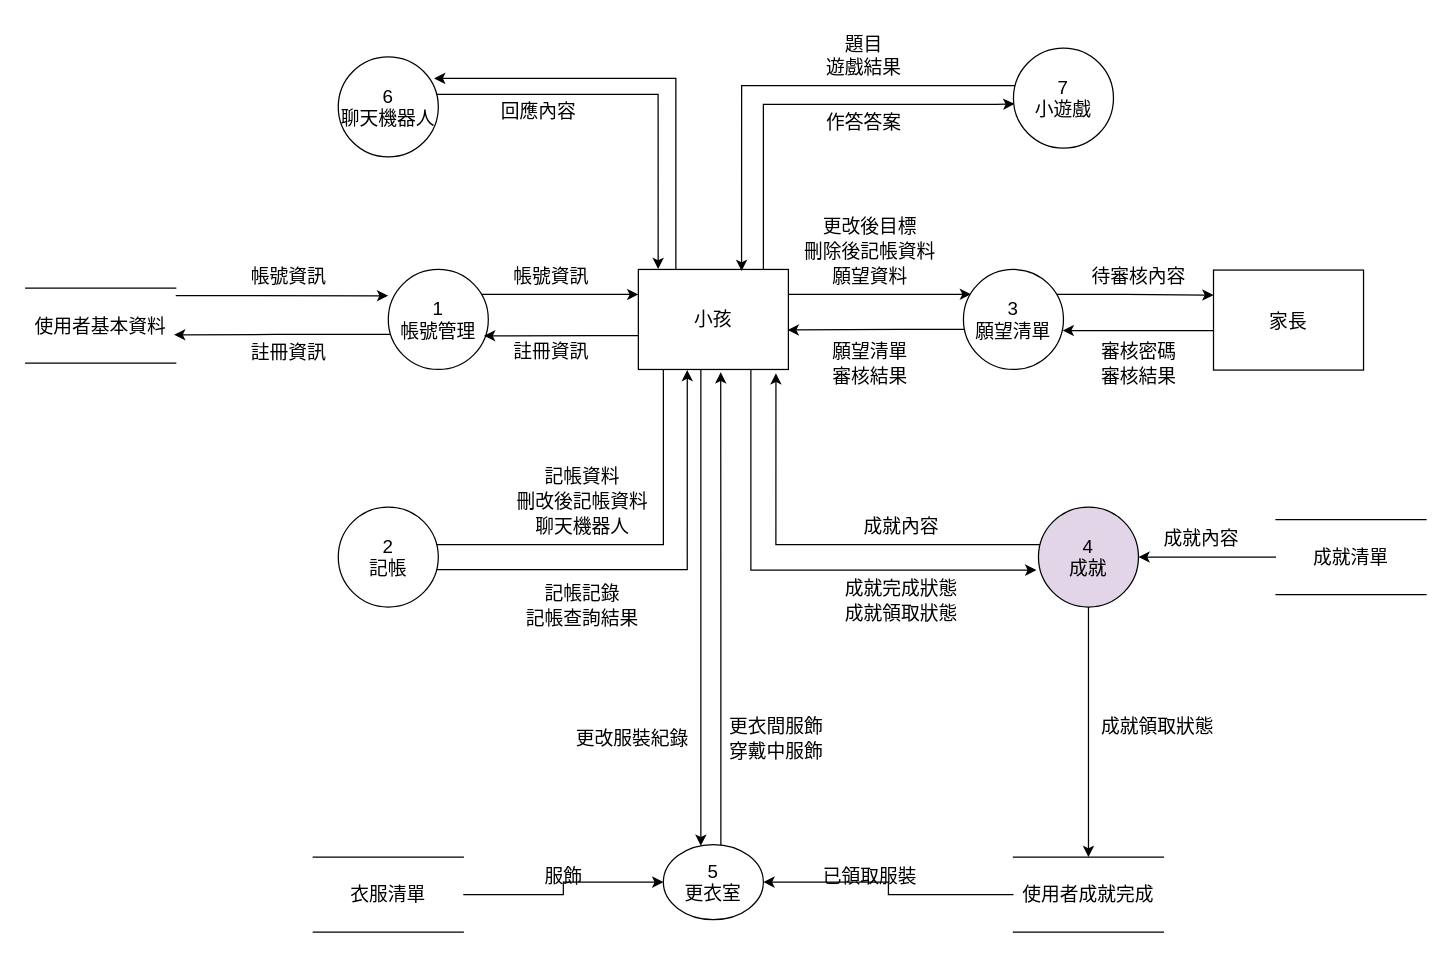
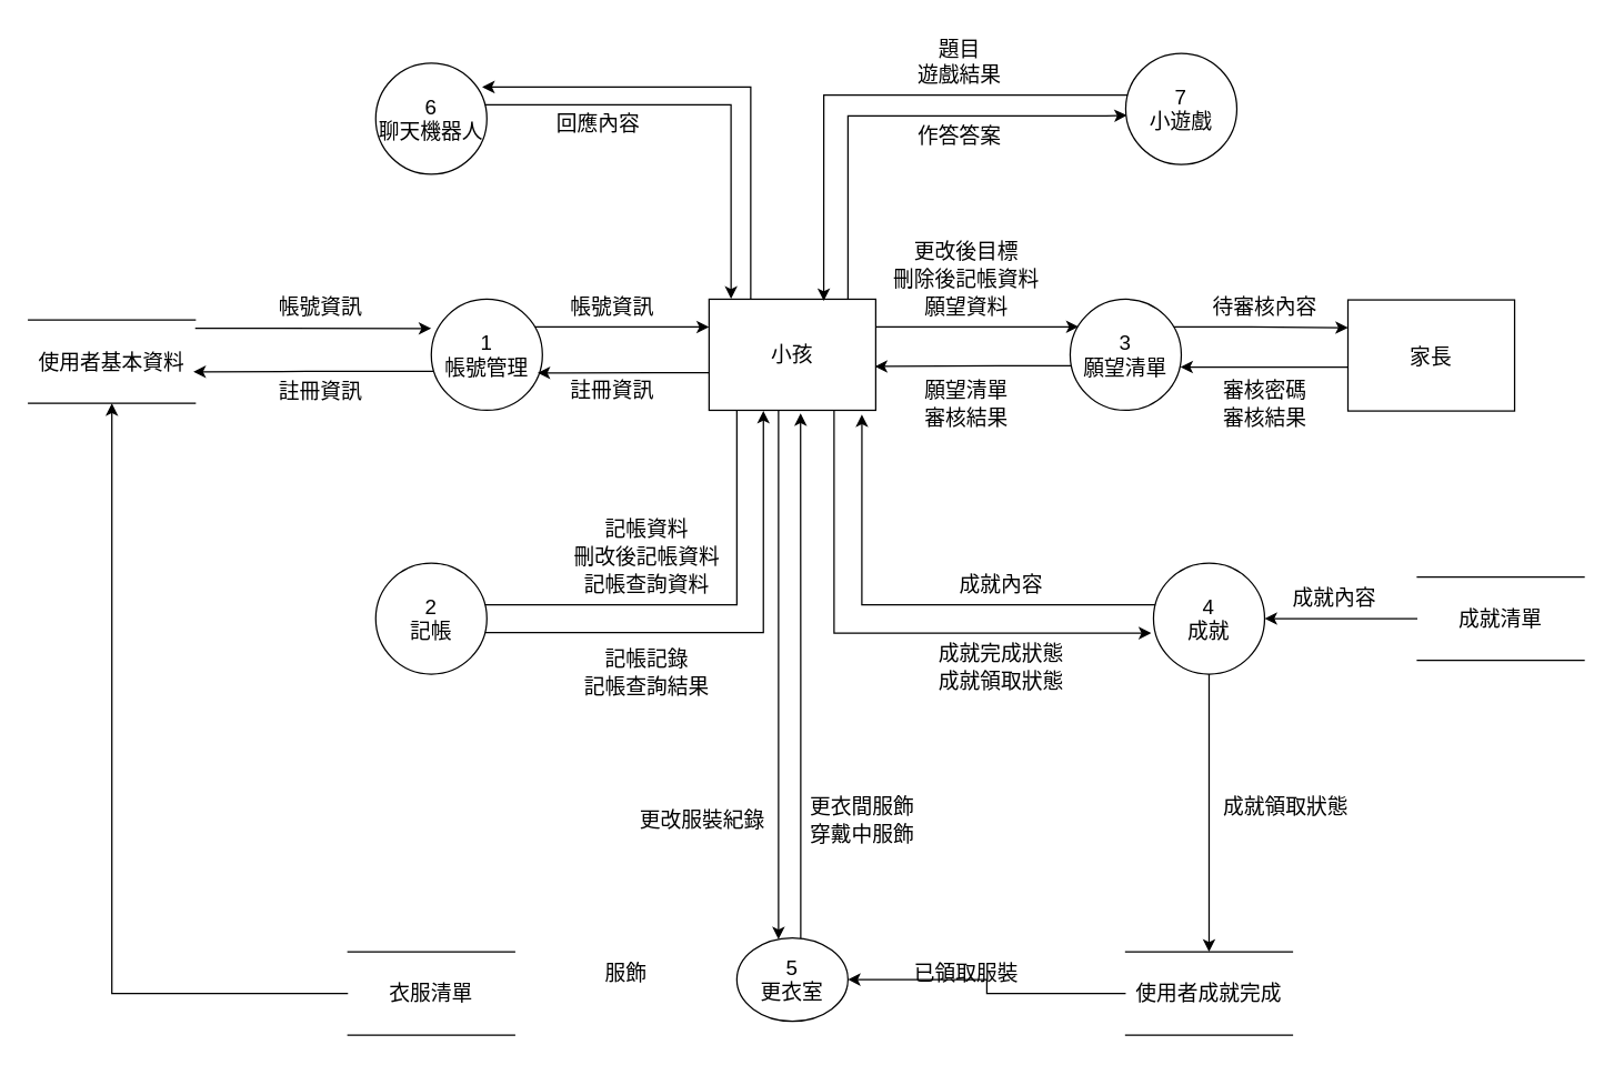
  <mxCell id="0" />
  <mxCell id="1" parent="0" />
  <mxCell id="2" style="edgeStyle=orthogonalEdgeStyle;rounded=0;orthogonalLoop=1;jettySize=auto;html=1;entryX=0;entryY=0.25;entryDx=0;entryDy=0;" edge="1" parent="1" source="4" target="12"><mxGeometry relative="1" as="geometry"><Array as="points"><mxPoint x="430" y="235" /><mxPoint x="430" y="235" /></Array></mxGeometry></mxCell>
  <mxCell id="3" style="edgeStyle=orthogonalEdgeStyle;rounded=0;orthogonalLoop=1;jettySize=auto;html=1;entryX=0.989;entryY=0.622;entryDx=0;entryDy=0;entryPerimeter=0;" edge="1" parent="1" source="4" target="55"><mxGeometry relative="1" as="geometry"><mxPoint x="160" y="260" as="targetPoint" /><Array as="points"><mxPoint x="220" y="267" /><mxPoint x="220" y="267" /></Array></mxGeometry></mxCell>
  <mxCell id="4" value="&lt;font style=&quot;font-size: 15px;&quot;&gt;1&lt;br&gt;帳號管理&lt;/font&gt;" style="ellipse;whiteSpace=wrap;html=1;aspect=fixed;" vertex="1" parent="1"><mxGeometry x="310" y="215" width="80" height="80" as="geometry" /></mxCell>
  <mxCell id="5" style="edgeStyle=orthogonalEdgeStyle;rounded=0;orthogonalLoop=1;jettySize=auto;html=1;entryX=0.957;entryY=0.664;entryDx=0;entryDy=0;entryPerimeter=0;" edge="1" parent="1" source="12" target="4"><mxGeometry relative="1" as="geometry"><mxPoint x="410" y="255" as="targetPoint" /><Array as="points"><mxPoint x="470" y="268" /><mxPoint x="470" y="268" /></Array></mxGeometry></mxCell>
  <mxCell id="6" style="edgeStyle=orthogonalEdgeStyle;rounded=0;orthogonalLoop=1;jettySize=auto;html=1;entryX=0.272;entryY=0.069;entryDx=0;entryDy=0;entryPerimeter=0;" edge="1" parent="1" source="12" target="14"><mxGeometry relative="1" as="geometry"><Array as="points"><mxPoint x="530" y="435" /><mxPoint x="292" y="435" /></Array></mxGeometry></mxCell>
  <mxCell id="7" style="edgeStyle=orthogonalEdgeStyle;rounded=0;orthogonalLoop=1;jettySize=auto;html=1;entryX=0.076;entryY=0.248;entryDx=0;entryDy=0;entryPerimeter=0;" edge="1" parent="1" source="12" target="17"><mxGeometry relative="1" as="geometry"><mxPoint x="840" y="255" as="targetPoint" /><Array as="points"><mxPoint x="700" y="235" /><mxPoint x="700" y="235" /></Array></mxGeometry></mxCell>
  <mxCell id="8" style="edgeStyle=orthogonalEdgeStyle;rounded=0;orthogonalLoop=1;jettySize=auto;html=1;entryX=-0.021;entryY=0.631;entryDx=0;entryDy=0;entryPerimeter=0;" edge="1" parent="1" source="12" target="20"><mxGeometry relative="1" as="geometry"><mxPoint x="820" y="455" as="targetPoint" /><Array as="points"><mxPoint x="600" y="456" /></Array></mxGeometry></mxCell>
  <mxCell id="9" style="edgeStyle=orthogonalEdgeStyle;rounded=0;orthogonalLoop=1;jettySize=auto;html=1;" edge="1" parent="1" source="12" target="22"><mxGeometry relative="1" as="geometry"><Array as="points"><mxPoint x="560" y="435" /><mxPoint x="560" y="435" /></Array></mxGeometry></mxCell>
  <mxCell id="10" style="edgeStyle=orthogonalEdgeStyle;rounded=0;orthogonalLoop=1;jettySize=auto;html=1;entryX=0.958;entryY=0.215;entryDx=0;entryDy=0;entryPerimeter=0;" edge="1" parent="1" source="12" target="24"><mxGeometry relative="1" as="geometry"><mxPoint x="460" y="65" as="targetPoint" /><Array as="points"><mxPoint x="540" y="62" /></Array></mxGeometry></mxCell>
  <mxCell id="11" style="edgeStyle=orthogonalEdgeStyle;rounded=0;orthogonalLoop=1;jettySize=auto;html=1;entryX=0.01;entryY=0.557;entryDx=0;entryDy=0;entryPerimeter=0;" edge="1" parent="1" source="12" target="26"><mxGeometry relative="1" as="geometry"><mxPoint x="790" y="91" as="targetPoint" /><Array as="points"><mxPoint x="610" y="83" /><mxPoint x="796" y="83" /></Array></mxGeometry></mxCell>
  <mxCell id="12" value="&lt;font style=&quot;font-size: 15px;&quot;&gt;小孩&lt;/font&gt;" style="rounded=0;whiteSpace=wrap;html=1;" vertex="1" parent="1"><mxGeometry x="510" y="215" width="120" height="80" as="geometry" /></mxCell>
  <mxCell id="13" style="edgeStyle=orthogonalEdgeStyle;rounded=0;orthogonalLoop=1;jettySize=auto;html=1;entryX=0.326;entryY=1.006;entryDx=0;entryDy=0;entryPerimeter=0;" edge="1" parent="1" source="14" target="12"><mxGeometry relative="1" as="geometry"><mxPoint x="560" y="305" as="targetPoint" /><Array as="points"><mxPoint x="549" y="455" /></Array></mxGeometry></mxCell>
  <mxCell id="14" value="&lt;font style=&quot;font-size: 15px;&quot;&gt;2&lt;br&gt;記帳&lt;/font&gt;" style="ellipse;whiteSpace=wrap;html=1;aspect=fixed;" vertex="1" parent="1"><mxGeometry x="270" y="405" width="80" height="80" as="geometry" /></mxCell>
  <mxCell id="15" style="edgeStyle=orthogonalEdgeStyle;rounded=0;orthogonalLoop=1;jettySize=auto;html=1;entryX=0.995;entryY=0.605;entryDx=0;entryDy=0;entryPerimeter=0;" edge="1" parent="1" source="17" target="12"><mxGeometry relative="1" as="geometry"><Array as="points"><mxPoint x="720" y="263" /><mxPoint x="720" y="263" /></Array></mxGeometry></mxCell>
  <mxCell id="16" style="edgeStyle=orthogonalEdgeStyle;rounded=0;orthogonalLoop=1;jettySize=auto;html=1;entryX=0;entryY=0.25;entryDx=0;entryDy=0;" edge="1" parent="1" source="17" target="35"><mxGeometry relative="1" as="geometry"><Array as="points"><mxPoint x="900" y="235" /><mxPoint x="900" y="235" /></Array></mxGeometry></mxCell>
  <mxCell id="17" value="&lt;font style=&quot;font-size: 15px;&quot;&gt;3&lt;br&gt;願望清單&lt;/font&gt;" style="ellipse;whiteSpace=wrap;html=1;aspect=fixed;" vertex="1" parent="1"><mxGeometry x="770" y="215" width="80" height="80" as="geometry" /></mxCell>
  <mxCell id="18" style="edgeStyle=orthogonalEdgeStyle;rounded=0;orthogonalLoop=1;jettySize=auto;html=1;entryX=0.917;entryY=1.038;entryDx=0;entryDy=0;entryPerimeter=0;" edge="1" parent="1" source="20" target="12"><mxGeometry relative="1" as="geometry"><mxPoint x="600" y="315" as="targetPoint" /><Array as="points"><mxPoint x="620" y="435" /></Array></mxGeometry></mxCell>
  <mxCell id="19" style="edgeStyle=orthogonalEdgeStyle;rounded=0;orthogonalLoop=1;jettySize=auto;html=1;entryX=0.5;entryY=0;entryDx=0;entryDy=0;" edge="1" parent="1" source="20" target="62"><mxGeometry relative="1" as="geometry" /></mxCell>
- <mxCell id="20" value="&lt;font style=&quot;font-size: 15px;&quot;&gt;4&lt;br&gt;成就&lt;/font&gt;" style="ellipse;whiteSpace=wrap;html=1;aspect=fixed;fillColor=#e1d5e7;" vertex="1" parent="1"><mxGeometry x="830" y="405" width="80" height="80" as="geometry" /></mxCell>
+ <mxCell id="20" value="&lt;font style=&quot;font-size: 15px;&quot;&gt;4&lt;br&gt;成就&lt;/font&gt;" style="ellipse;whiteSpace=wrap;html=1;aspect=fixed;" vertex="1" parent="1"><mxGeometry x="830" y="405" width="80" height="80" as="geometry" /></mxCell>
  <mxCell id="21" style="edgeStyle=orthogonalEdgeStyle;rounded=0;orthogonalLoop=1;jettySize=auto;html=1;entryX=0.549;entryY=1.027;entryDx=0;entryDy=0;entryPerimeter=0;" edge="1" parent="1" source="22" target="12"><mxGeometry relative="1" as="geometry"><Array as="points"><mxPoint x="576" y="485" /><mxPoint x="576" y="485" /></Array></mxGeometry></mxCell>
  <mxCell id="22" value="&lt;font style=&quot;font-size: 15px;&quot;&gt;5&lt;br&gt;更衣室&lt;br&gt;&lt;/font&gt;" style="ellipse;whiteSpace=wrap;html=1;aspect=fixed;" vertex="1" parent="1"><mxGeometry x="530" y="675" width="80" height="60" as="geometry" /></mxCell>
  <mxCell id="23" style="edgeStyle=orthogonalEdgeStyle;rounded=0;orthogonalLoop=1;jettySize=auto;html=1;entryX=0.132;entryY=-0.004;entryDx=0;entryDy=0;entryPerimeter=0;" edge="1" parent="1" source="24" target="12"><mxGeometry relative="1" as="geometry"><mxPoint x="530" y="205" as="targetPoint" /><Array as="points"><mxPoint x="526" y="75" /></Array></mxGeometry></mxCell>
  <mxCell id="24" value="&lt;font style=&quot;font-size: 15px;&quot;&gt;6&lt;br&gt;聊天機器人&lt;br&gt;&lt;/font&gt;" style="ellipse;whiteSpace=wrap;html=1;aspect=fixed;" vertex="1" parent="1"><mxGeometry x="270" y="45" width="80" height="80" as="geometry" /></mxCell>
  <mxCell id="25" style="edgeStyle=orthogonalEdgeStyle;rounded=0;orthogonalLoop=1;jettySize=auto;html=1;entryX=0.688;entryY=0.015;entryDx=0;entryDy=0;entryPerimeter=0;" edge="1" parent="1" source="26" target="12"><mxGeometry relative="1" as="geometry"><Array as="points"><mxPoint x="593" y="68" /></Array></mxGeometry></mxCell>
  <mxCell id="26" value="&lt;font style=&quot;font-size: 15px;&quot;&gt;7&lt;br&gt;小遊戲&lt;br&gt;&lt;/font&gt;" style="ellipse;whiteSpace=wrap;html=1;aspect=fixed;" vertex="1" parent="1"><mxGeometry x="810" y="38" width="80" height="80" as="geometry" /></mxCell>
  <mxCell id="27" value="&lt;font style=&quot;font-size: 15px;&quot;&gt;帳號資訊&lt;/font&gt;" style="text;html=1;align=center;verticalAlign=middle;resizable=0;points=[];autosize=1;strokeColor=none;fillColor=none;" vertex="1" parent="1"><mxGeometry x="400" y="205" width="80" height="30" as="geometry" /></mxCell>
  <mxCell id="28" value="&lt;font style=&quot;font-size: 15px;&quot;&gt;註冊資訊&lt;/font&gt;" style="text;html=1;align=center;verticalAlign=middle;resizable=0;points=[];autosize=1;strokeColor=none;fillColor=none;" vertex="1" parent="1"><mxGeometry x="400" y="265" width="80" height="30" as="geometry" /></mxCell>
  <mxCell id="29" value="&lt;font style=&quot;font-size: 15px;&quot;&gt;記帳資料&lt;/font&gt;" style="text;html=1;align=center;verticalAlign=middle;resizable=0;points=[];autosize=1;strokeColor=none;fillColor=none;" vertex="1" parent="1"><mxGeometry x="425" y="365" width="80" height="30" as="geometry" /></mxCell>
  <mxCell id="30" value="&lt;font style=&quot;font-size: 15px;&quot;&gt;刪改後記帳資料&lt;/font&gt;" style="text;html=1;align=center;verticalAlign=middle;resizable=0;points=[];autosize=1;strokeColor=none;fillColor=none;" vertex="1" parent="1"><mxGeometry x="400" y="385" width="130" height="30" as="geometry" /></mxCell>
- <mxCell id="31" value="&lt;font style=&quot;font-size: 15px;&quot;&gt;聊天機器人&lt;/font&gt;" style="text;html=1;align=center;verticalAlign=middle;resizable=0;points=[];autosize=1;strokeColor=none;fillColor=none;" vertex="1" parent="1"><mxGeometry x="410" y="405" width="110" height="30" as="geometry" /></mxCell>
+ <mxCell id="31" value="&lt;font style=&quot;font-size: 15px;&quot;&gt;記帳查詢資料&lt;/font&gt;" style="text;html=1;align=center;verticalAlign=middle;resizable=0;points=[];autosize=1;strokeColor=none;fillColor=none;" vertex="1" parent="1"><mxGeometry x="410" y="405" width="110" height="30" as="geometry" /></mxCell>
  <mxCell id="32" value="&lt;font style=&quot;font-size: 15px;&quot;&gt;記帳查詢結果&lt;/font&gt;" style="text;html=1;align=center;verticalAlign=middle;resizable=0;points=[];autosize=1;strokeColor=none;fillColor=none;" vertex="1" parent="1"><mxGeometry x="410" y="479" width="110" height="30" as="geometry" /></mxCell>
  <mxCell id="33" value="&lt;font style=&quot;font-size: 15px;&quot;&gt;記帳記錄&lt;/font&gt;" style="text;html=1;align=center;verticalAlign=middle;resizable=0;points=[];autosize=1;strokeColor=none;fillColor=none;" vertex="1" parent="1"><mxGeometry x="425" y="459" width="80" height="30" as="geometry" /></mxCell>
  <mxCell id="34" style="edgeStyle=orthogonalEdgeStyle;rounded=0;orthogonalLoop=1;jettySize=auto;html=1;entryX=0.992;entryY=0.611;entryDx=0;entryDy=0;entryPerimeter=0;" edge="1" parent="1" source="35" target="17"><mxGeometry relative="1" as="geometry"><Array as="points"><mxPoint x="890" y="264" /><mxPoint x="890" y="264" /></Array></mxGeometry></mxCell>
  <mxCell id="35" value="&lt;font style=&quot;font-size: 15px;&quot;&gt;家長&lt;/font&gt;" style="rounded=0;whiteSpace=wrap;html=1;" vertex="1" parent="1"><mxGeometry x="970" y="215.5" width="120" height="80" as="geometry" /></mxCell>
  <mxCell id="36" value="&lt;font style=&quot;font-size: 15px;&quot;&gt;待審核內容&lt;/font&gt;" style="text;html=1;align=center;verticalAlign=middle;resizable=0;points=[];autosize=1;strokeColor=none;fillColor=none;" vertex="1" parent="1"><mxGeometry x="860" y="205" width="100" height="30" as="geometry" /></mxCell>
  <mxCell id="37" value="&lt;font style=&quot;font-size: 15px;&quot;&gt;審核密碼&lt;/font&gt;" style="text;html=1;align=center;verticalAlign=middle;resizable=0;points=[];autosize=1;strokeColor=none;fillColor=none;" vertex="1" parent="1"><mxGeometry x="870" y="265" width="80" height="30" as="geometry" /></mxCell>
  <mxCell id="38" value="&lt;font style=&quot;font-size: 15px;&quot;&gt;審核結果&lt;/font&gt;" style="text;html=1;align=center;verticalAlign=middle;resizable=0;points=[];autosize=1;strokeColor=none;fillColor=none;" vertex="1" parent="1"><mxGeometry x="870" y="285" width="80" height="30" as="geometry" /></mxCell>
  <mxCell id="39" value="&lt;font style=&quot;font-size: 15px;&quot;&gt;願望清單&lt;/font&gt;" style="text;html=1;align=center;verticalAlign=middle;resizable=0;points=[];autosize=1;strokeColor=none;fillColor=none;" vertex="1" parent="1"><mxGeometry x="655" y="265" width="80" height="30" as="geometry" /></mxCell>
  <mxCell id="40" value="&lt;font style=&quot;font-size: 15px;&quot;&gt;願望資料&lt;/font&gt;" style="text;html=1;align=center;verticalAlign=middle;resizable=0;points=[];autosize=1;strokeColor=none;fillColor=none;" vertex="1" parent="1"><mxGeometry x="655" y="205" width="80" height="30" as="geometry" /></mxCell>
  <mxCell id="41" value="&lt;font style=&quot;font-size: 15px;&quot;&gt;刪除後記帳資料&lt;/font&gt;" style="text;html=1;align=center;verticalAlign=middle;resizable=0;points=[];autosize=1;strokeColor=none;fillColor=none;" vertex="1" parent="1"><mxGeometry x="630" y="185" width="130" height="30" as="geometry" /></mxCell>
  <mxCell id="42" value="&lt;font style=&quot;font-size: 15px;&quot;&gt;更改後目標&lt;/font&gt;" style="text;html=1;align=center;verticalAlign=middle;resizable=0;points=[];autosize=1;strokeColor=none;fillColor=none;" vertex="1" parent="1"><mxGeometry x="645" y="165" width="100" height="30" as="geometry" /></mxCell>
  <mxCell id="43" value="&lt;font style=&quot;font-size: 15px;&quot;&gt;審核結果&lt;/font&gt;" style="text;html=1;align=center;verticalAlign=middle;resizable=0;points=[];autosize=1;strokeColor=none;fillColor=none;" vertex="1" parent="1"><mxGeometry x="655" y="285" width="80" height="30" as="geometry" /></mxCell>
  <mxCell id="44" value="&lt;font style=&quot;font-size: 15px;&quot;&gt;成就內容&lt;/font&gt;" style="text;html=1;align=center;verticalAlign=middle;resizable=0;points=[];autosize=1;strokeColor=none;fillColor=none;" vertex="1" parent="1"><mxGeometry x="680" y="405" width="80" height="30" as="geometry" /></mxCell>
  <mxCell id="45" value="&lt;span style=&quot;font-size: 15px;&quot;&gt;成就完成狀態&lt;/span&gt;" style="text;html=1;align=center;verticalAlign=middle;resizable=0;points=[];autosize=1;strokeColor=none;fillColor=none;" vertex="1" parent="1"><mxGeometry x="665" y="455" width="110" height="30" as="geometry" /></mxCell>
  <mxCell id="46" value="&lt;span style=&quot;font-size: 15px;&quot;&gt;成就領取狀態&lt;/span&gt;" style="text;html=1;align=center;verticalAlign=middle;resizable=0;points=[];autosize=1;strokeColor=none;fillColor=none;" vertex="1" parent="1"><mxGeometry x="665" y="475" width="110" height="30" as="geometry" /></mxCell>
  <mxCell id="47" value="&lt;font style=&quot;font-size: 15px;&quot;&gt;更改服裝紀錄&lt;/font&gt;" style="text;html=1;align=center;verticalAlign=middle;resizable=0;points=[];autosize=1;strokeColor=none;fillColor=none;" vertex="1" parent="1"><mxGeometry x="450" y="575" width="110" height="30" as="geometry" /></mxCell>
  <mxCell id="48" value="&lt;font style=&quot;font-size: 15px;&quot;&gt;更衣間服飾&lt;/font&gt;" style="text;html=1;align=center;verticalAlign=middle;resizable=0;points=[];autosize=1;strokeColor=none;fillColor=none;" vertex="1" parent="1"><mxGeometry x="570" y="565" width="100" height="30" as="geometry" /></mxCell>
  <mxCell id="49" value="&lt;font style=&quot;font-size: 15px;&quot;&gt;穿戴中服飾&lt;/font&gt;" style="text;html=1;align=center;verticalAlign=middle;resizable=0;points=[];autosize=1;strokeColor=none;fillColor=none;" vertex="1" parent="1"><mxGeometry x="570" y="585" width="100" height="30" as="geometry" /></mxCell>
  <mxCell id="50" value="&lt;font style=&quot;font-size: 15px;&quot;&gt;遊戲結果&lt;/font&gt;" style="text;html=1;align=center;verticalAlign=middle;resizable=0;points=[];autosize=1;strokeColor=none;fillColor=none;" vertex="1" parent="1"><mxGeometry x="650" y="38" width="80" height="30" as="geometry" /></mxCell>
  <mxCell id="51" value="&lt;span style=&quot;font-size: 15px;&quot;&gt;回應內容&lt;/span&gt;" style="text;html=1;align=center;verticalAlign=middle;resizable=0;points=[];autosize=1;strokeColor=none;fillColor=none;" vertex="1" parent="1"><mxGeometry x="390" y="73" width="80" height="30" as="geometry" /></mxCell>
  <mxCell id="52" value="&lt;font style=&quot;font-size: 15px;&quot;&gt;題目&lt;/font&gt;" style="text;html=1;align=center;verticalAlign=middle;resizable=0;points=[];autosize=1;strokeColor=none;fillColor=none;" vertex="1" parent="1"><mxGeometry x="665" y="20" width="50" height="30" as="geometry" /></mxCell>
  <mxCell id="53" value="&lt;font style=&quot;font-size: 15px;&quot;&gt;作答答案&lt;/font&gt;" style="text;html=1;align=center;verticalAlign=middle;resizable=0;points=[];autosize=1;strokeColor=none;fillColor=none;" vertex="1" parent="1"><mxGeometry x="650" y="82" width="80" height="30" as="geometry" /></mxCell>
  <mxCell id="54" style="edgeStyle=orthogonalEdgeStyle;rounded=0;orthogonalLoop=1;jettySize=auto;html=1;entryX=-0.001;entryY=0.263;entryDx=0;entryDy=0;entryPerimeter=0;" edge="1" parent="1" source="55" target="4"><mxGeometry relative="1" as="geometry"><Array as="points"><mxPoint x="180" y="236" /><mxPoint x="180" y="236" /></Array></mxGeometry></mxCell>
  <mxCell id="55" value="&lt;font style=&quot;font-size: 15px;&quot;&gt;使用者基本資料&lt;/font&gt;" style="shape=partialRectangle;whiteSpace=wrap;html=1;left=0;right=0;fillColor=none;" vertex="1" parent="1"><mxGeometry x="20" y="230" width="120" height="60" as="geometry" /></mxCell>
  <mxCell id="56" value="&lt;font style=&quot;font-size: 15px;&quot;&gt;帳號資訊&lt;/font&gt;" style="text;html=1;align=center;verticalAlign=middle;resizable=0;points=[];autosize=1;strokeColor=none;fillColor=none;" vertex="1" parent="1"><mxGeometry x="190" y="205" width="80" height="30" as="geometry" /></mxCell>
  <mxCell id="57" value="&lt;font style=&quot;font-size: 15px;&quot;&gt;註冊資訊&lt;/font&gt;" style="text;html=1;align=center;verticalAlign=middle;resizable=0;points=[];autosize=1;strokeColor=none;fillColor=none;" vertex="1" parent="1"><mxGeometry x="190" y="265.5" width="80" height="30" as="geometry" /></mxCell>
  <mxCell id="58" style="edgeStyle=orthogonalEdgeStyle;rounded=0;orthogonalLoop=1;jettySize=auto;html=1;entryX=1;entryY=0.5;entryDx=0;entryDy=0;" edge="1" parent="1" source="59" target="20"><mxGeometry relative="1" as="geometry" /></mxCell>
  <mxCell id="59" value="&lt;span style=&quot;font-size: 15px;&quot;&gt;成就清單&lt;/span&gt;" style="shape=partialRectangle;whiteSpace=wrap;html=1;left=0;right=0;fillColor=none;" vertex="1" parent="1"><mxGeometry x="1020" y="415" width="120" height="60" as="geometry" /></mxCell>
  <mxCell id="60" value="&lt;font style=&quot;font-size: 15px;&quot;&gt;成就內容&lt;/font&gt;" style="text;html=1;align=center;verticalAlign=middle;resizable=0;points=[];autosize=1;strokeColor=none;fillColor=none;" vertex="1" parent="1"><mxGeometry x="920" y="415" width="80" height="30" as="geometry" /></mxCell>
  <mxCell id="61" style="edgeStyle=orthogonalEdgeStyle;rounded=0;orthogonalLoop=1;jettySize=auto;html=1;entryX=1;entryY=0.5;entryDx=0;entryDy=0;" edge="1" parent="1" source="62" target="22"><mxGeometry relative="1" as="geometry" /></mxCell>
  <mxCell id="62" value="&lt;span style=&quot;font-size: 15px;&quot;&gt;使用者成就完成&lt;/span&gt;" style="shape=partialRectangle;whiteSpace=wrap;html=1;left=0;right=0;fillColor=none;" vertex="1" parent="1"><mxGeometry x="810" y="685" width="120" height="60" as="geometry" /></mxCell>
  <mxCell id="63" value="&lt;span style=&quot;font-size: 15px;&quot;&gt;已領取服裝&lt;/span&gt;" style="text;html=1;align=center;verticalAlign=middle;resizable=0;points=[];autosize=1;strokeColor=none;fillColor=none;" vertex="1" parent="1"><mxGeometry x="645" y="685" width="100" height="30" as="geometry" /></mxCell>
  <mxCell id="64" value="&lt;span style=&quot;font-size: 15px;&quot;&gt;成就領取狀態&lt;/span&gt;" style="text;html=1;align=center;verticalAlign=middle;resizable=0;points=[];autosize=1;strokeColor=none;fillColor=none;" vertex="1" parent="1"><mxGeometry x="870" y="565" width="110" height="30" as="geometry" /></mxCell>
- <mxCell id="65" style="edgeStyle=orthogonalEdgeStyle;rounded=0;orthogonalLoop=1;jettySize=auto;html=1;entryX=0;entryY=0.5;entryDx=0;entryDy=0;" edge="1" parent="1" source="66" target="22"><mxGeometry relative="1" as="geometry" /></mxCell>
+ <mxCell id="65" style="edgeStyle=orthogonalEdgeStyle;rounded=0;orthogonalLoop=1;jettySize=auto;html=1;" edge="1" parent="1" source="66" target="55"><mxGeometry relative="1" as="geometry" /></mxCell>
  <mxCell id="66" value="&lt;span style=&quot;font-size: 15px;&quot;&gt;衣服清單&lt;/span&gt;" style="shape=partialRectangle;whiteSpace=wrap;html=1;left=0;right=0;fillColor=none;" vertex="1" parent="1"><mxGeometry x="250" y="685" width="120" height="60" as="geometry" /></mxCell>
  <mxCell id="67" value="&lt;span style=&quot;font-size: 15px;&quot;&gt;服飾&lt;/span&gt;" style="text;html=1;align=center;verticalAlign=middle;resizable=0;points=[];autosize=1;strokeColor=none;fillColor=none;" vertex="1" parent="1"><mxGeometry x="425" y="685" width="50" height="30" as="geometry" /></mxCell>
